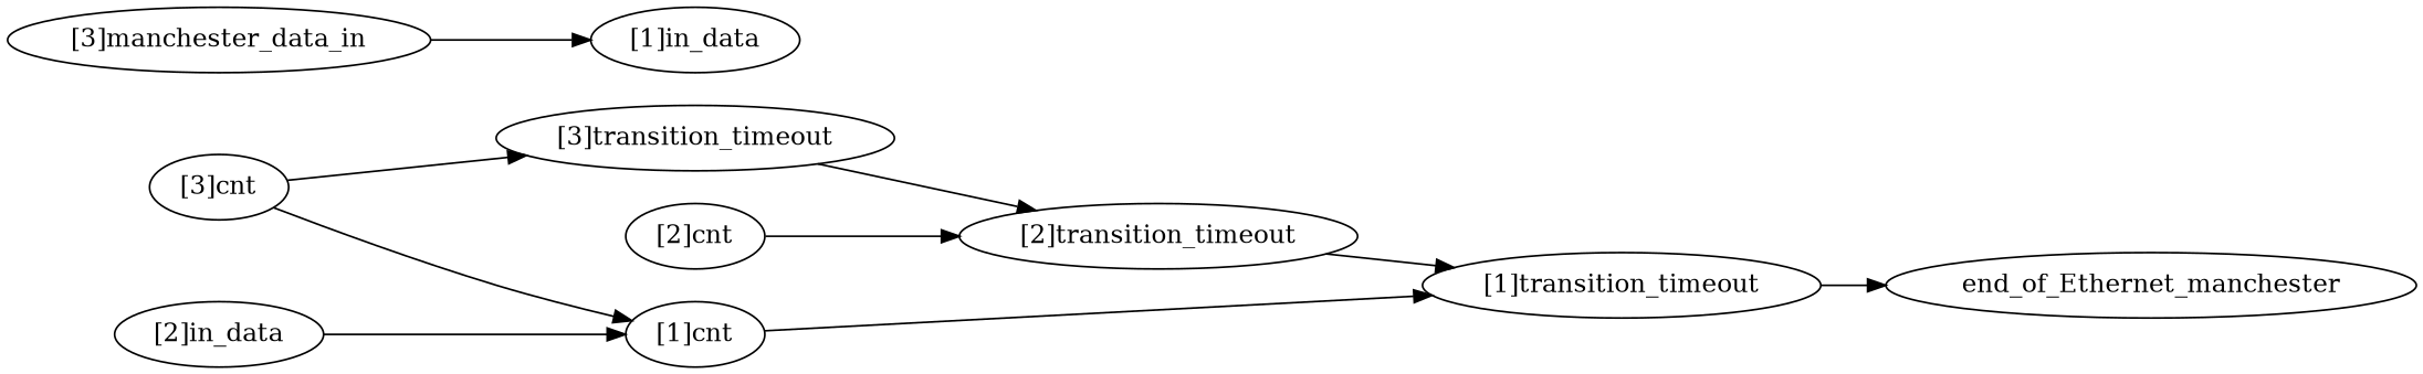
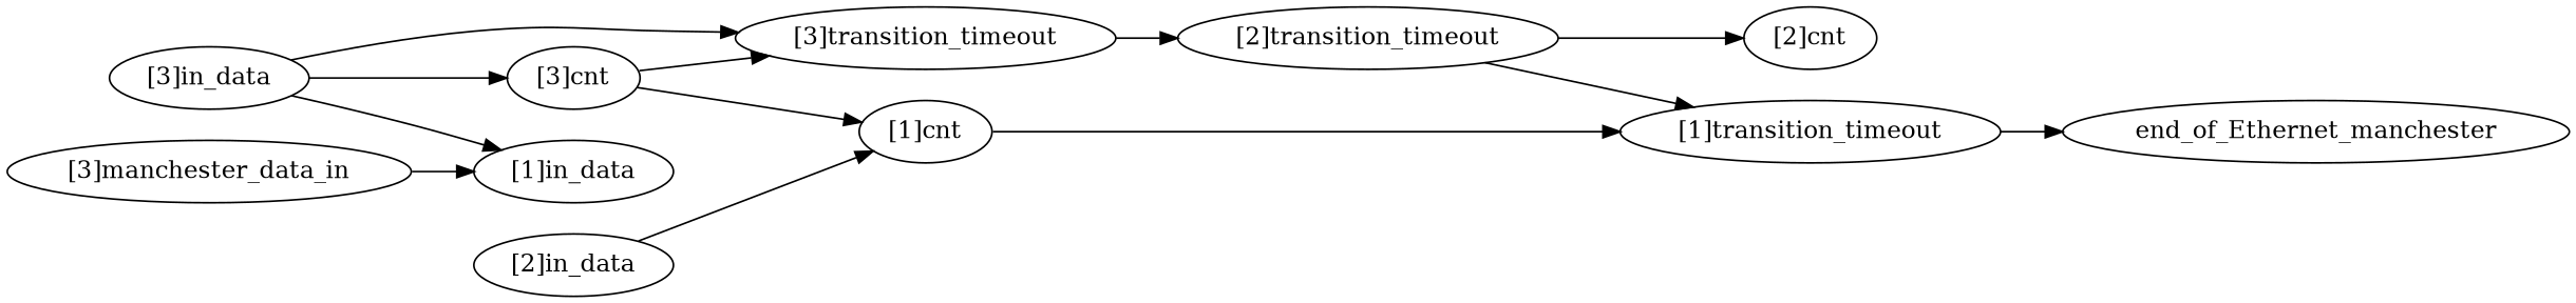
  strict digraph {
    fontname="DejaVu Serif"
    rankdir=LR
    node [complexity=4 fontname="DejaVu Serif"]
    edge [fontname="DejaVu Serif"]
    "[1]cnt" [complexity=3 importance=0.239935051969 rank=0.0799783506562]
    "[1]transition_timeout" [complexity=2 importance=0.16286808569 rank=0.081434042845]
    n3 [complexity=0 importance=0.0673050985163 label=end_of_Ethernet_manchester rank=0.0]
    "[2]cnt" [complexity=5 importance=0.335498039142 rank=0.0670996078285]
    "[2]transition_timeout" [importance=0.258431072864 rank=0.0646077682159]
    "[2]in_data" [complexity=6 importance=1.11592911941 rank=0.185988186569]
+   "[3]in_data" [complexity=8 importance=1.49818106811 rank=0.187272633514]
    "[3]transition_timeout" [complexity=6 importance=0.353994060038 rank=0.0589990100063]
    "[1]in_data" [importance=0.733677170718 rank=0.18341929268]
    "[3]cnt" [complexity=7 importance=0.431061026316 rank=0.0615801466166]
    "[3]manchester_data_in" [complexity=7 importance=0.785055178996 rank=0.112150739857]
    "[1]cnt" -> "[1]transition_timeout"
    "[1]transition_timeout" -> n3
-   "[2]cnt" -> "[2]transition_timeout"
+   "[2]transition_timeout" -> "[2]cnt"
    "[2]transition_timeout" -> "[1]transition_timeout"
    "[2]in_data" -> "[1]cnt"
+   "[3]in_data" -> "[3]transition_timeout"
+   "[3]in_data" -> "[1]in_data"
+   "[3]in_data" -> "[3]cnt"
    "[3]transition_timeout" -> "[2]transition_timeout"
    "[3]cnt" -> "[1]cnt"
    "[3]cnt" -> "[3]transition_timeout"
    "[3]manchester_data_in" -> "[1]in_data"
  }
